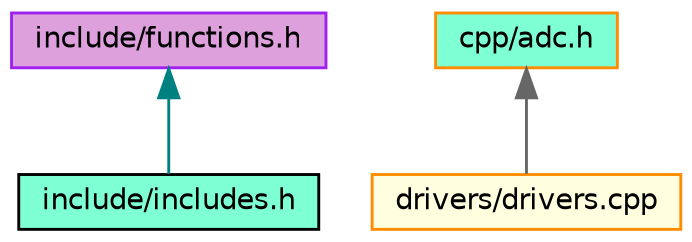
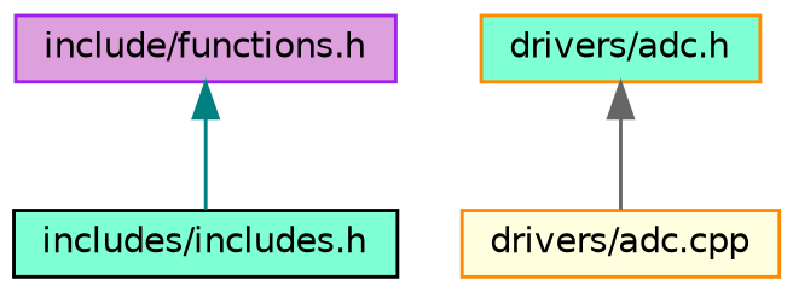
  digraph {
    node [color=darkorange fillcolor=aquamarine fontname=Helvetica fontsize=10 shape=record style=filled]
    edge [dir=back fontname=Helvetica fontsize=10 labelfontname=Helvetica labelfontsize=10 style=solid]
    n1 [color=purple fillcolor=plum fontcolor=black height=0.2 label="include/functions.h" width=0.4]
-   n2 [color=black height=0.2 label="include/includes.h" width=0.4]
-   n3 [height=0.2 label="cpp/adc.h" width=0.4]
-   n4 [fillcolor=lightyellow height=0.2 label="drivers/drivers.cpp" width=0.4]
+   n2 [color=black height=0.2 label="includes/includes.h" width=0.4]
+   n3 [height=0.2 label="drivers/adc.h" width=0.4]
+   n4 [fillcolor=lightyellow height=0.2 label="drivers/adc.cpp" width=0.4]
    n1 -> n2 [color=teal]
    n3 -> n4 [color=gray40]
  }
